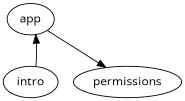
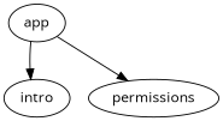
  digraph {
    fontname="Open Sans"
    schemaFileName="targets-test03-schema"
    targetsFileName="targets-test03-targets"
    node [fontname="Open Sans"]
    edge [fontname="Open Sans"]
    app [resultType="ru.kode.test.app.AppFlowResult" type=flow]
    intro
    permissions [resultType="ru.kode.test.app.PermissionsFlowResult" type=schema]
-   intro -> app
+   app -> intro
    app -> permissions
  }
